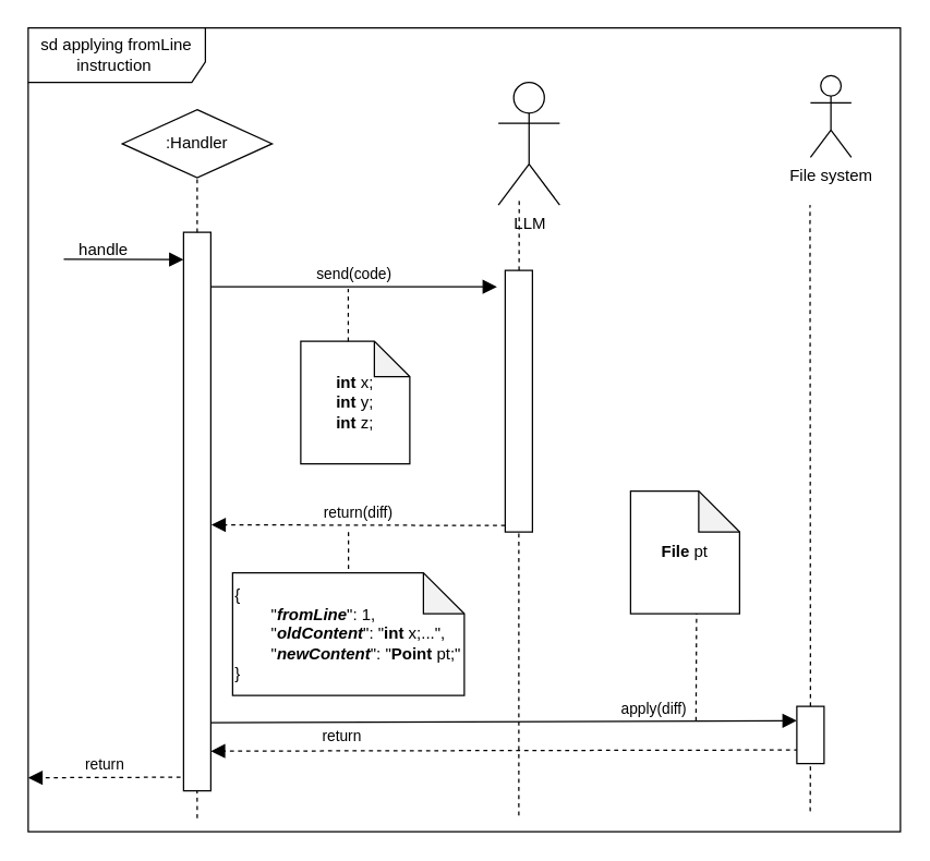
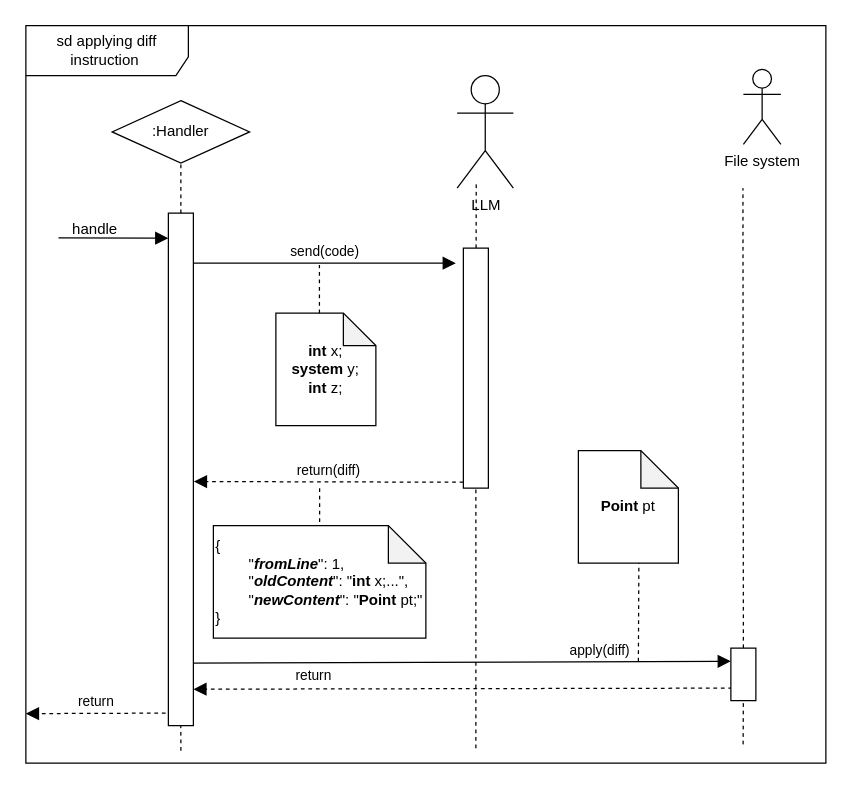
  <mxCell id="0" />
  <mxCell id="1" parent="0" />
  <mxCell id="2" value="" style="endArrow=none;dashed=1;html=1;rounded=0;entryX=0.5;entryY=1;entryDx=0;entryDy=0;" edge="1" parent="1"><mxGeometry width="50" height="50" relative="1" as="geometry"><mxPoint x="593.8" y="595" as="sourcePoint" /><mxPoint x="594" y="555" as="targetPoint" /></mxGeometry></mxCell>
- <mxCell id="3" value="sd applying fromLine instruction&amp;nbsp;" style="shape=umlFrame;whiteSpace=wrap;html=1;pointerEvents=0;width=130;height=40;" vertex="1" parent="1"><mxGeometry x="20" y="20" width="640" height="590" as="geometry" /></mxCell>
+ <mxCell id="3" value="sd applying diff instruction&amp;nbsp;" style="shape=umlFrame;whiteSpace=wrap;html=1;pointerEvents=0;width=130;height=40;" vertex="1" parent="1"><mxGeometry x="20" y="20" width="640" height="590" as="geometry" /></mxCell>
  <mxCell id="4" value=":Handler" style="rhombus;html=1;whiteSpace=wrap;" parent="1" vertex="1"><mxGeometry x="89" y="80" width="110" height="50" as="geometry" /></mxCell>
  <mxCell id="5" value="LLM" style="shape=umlActor;verticalLabelPosition=bottom;verticalAlign=top;html=1;" parent="1" vertex="1"><mxGeometry x="365" y="60" width="45" height="90" as="geometry" /></mxCell>
  <mxCell id="6" value="" style="endArrow=none;dashed=1;html=1;rounded=0;exitX=0.5;exitY=0;exitDx=0;exitDy=0;" parent="1" edge="1" source="24"><mxGeometry width="50" height="50" relative="1" as="geometry"><mxPoint x="593.66" y="488" as="sourcePoint" /><mxPoint x="593.66" y="150" as="targetPoint" /></mxGeometry></mxCell>
  <mxCell id="7" value="send(code)" style="html=1;verticalAlign=bottom;endArrow=block;curved=0;rounded=0;endSize=8;" parent="1" edge="1"><mxGeometry width="80" relative="1" as="geometry"><mxPoint x="154" y="210" as="sourcePoint" /><mxPoint x="364" y="210" as="targetPoint" /></mxGeometry></mxCell>
- <mxCell id="8" value="&lt;b&gt;int &lt;/b&gt;x;&lt;div&gt;&lt;b&gt;int &lt;/b&gt;y;&lt;/div&gt;&lt;div&gt;&lt;b&gt;int &lt;/b&gt;z;&lt;/div&gt;" style="shape=note;whiteSpace=wrap;html=1;backgroundOutline=1;darkOpacity=0.05;size=26;" parent="1" vertex="1"><mxGeometry x="220" y="250" width="80" height="90" as="geometry" /></mxCell>
+ <mxCell id="8" value="&lt;b&gt;int &lt;/b&gt;x;&lt;div&gt;&lt;b&gt;system &lt;/b&gt;y;&lt;/div&gt;&lt;div&gt;&lt;b&gt;int &lt;/b&gt;z;&lt;/div&gt;" style="shape=note;whiteSpace=wrap;html=1;backgroundOutline=1;darkOpacity=0.05;size=26;" parent="1" vertex="1"><mxGeometry x="220" y="250" width="80" height="90" as="geometry" /></mxCell>
  <mxCell id="9" value="{&lt;div&gt;&lt;span style=&quot;white-space: pre;&quot;&gt;&#09;&lt;/span&gt;&quot;&lt;b&gt;&lt;i&gt;fromLine&lt;/i&gt;&lt;/b&gt;&quot;: 1,&lt;/div&gt;&lt;div&gt;&lt;span style=&quot;white-space: pre;&quot;&gt;&#09;&lt;/span&gt;&quot;&lt;i style=&quot;font-weight: bold;&quot;&gt;oldContent&lt;/i&gt;&quot;: &quot;&lt;b&gt;int &lt;/b&gt;x;...&quot;,&lt;/div&gt;&lt;div&gt;&lt;span style=&quot;white-space: pre;&quot;&gt;&#09;&lt;/span&gt;&quot;&lt;b&gt;&lt;i&gt;newContent&lt;/i&gt;&lt;/b&gt;&quot;: &quot;&lt;b&gt;Point&lt;/b&gt; pt;&quot;&lt;br&gt;&lt;div&gt;}&lt;/div&gt;&lt;/div&gt;" style="shape=note;whiteSpace=wrap;html=1;backgroundOutline=1;darkOpacity=0.05;align=left;" parent="1" vertex="1"><mxGeometry x="170" y="420" width="170" height="90" as="geometry" /></mxCell>
  <mxCell id="10" value="File system" style="shape=umlActor;verticalLabelPosition=bottom;verticalAlign=top;html=1;" parent="1" vertex="1"><mxGeometry x="594" y="55" width="30" height="60" as="geometry" /></mxCell>
  <mxCell id="11" value="apply(diff)" style="html=1;verticalAlign=bottom;endArrow=block;curved=0;rounded=0;endSize=8;entryX=0;entryY=0.25;entryDx=0;entryDy=0;" parent="1" edge="1" target="24"><mxGeometry x="0.516" width="80" relative="1" as="geometry"><mxPoint x="150" y="530" as="sourcePoint" /><mxPoint x="580" y="530" as="targetPoint" /><mxPoint as="offset" /></mxGeometry></mxCell>
- <mxCell id="12" value="&lt;b&gt;File &lt;/b&gt;pt" style="shape=note;whiteSpace=wrap;html=1;backgroundOutline=1;darkOpacity=0.05;" parent="1" vertex="1"><mxGeometry x="462" y="360" width="80" height="90" as="geometry" /></mxCell>
+ <mxCell id="12" value="&lt;b&gt;Point &lt;/b&gt;pt" style="shape=note;whiteSpace=wrap;html=1;backgroundOutline=1;darkOpacity=0.05;" parent="1" vertex="1"><mxGeometry x="462" y="360" width="80" height="90" as="geometry" /></mxCell>
  <mxCell id="13" value="return" style="html=1;verticalAlign=bottom;endArrow=block;dashed=1;endSize=8;curved=0;rounded=0;endFill=1;entryX=0.999;entryY=0.874;entryDx=0;entryDy=0;entryPerimeter=0;" parent="1" edge="1"><mxGeometry x="0.554" y="-2" relative="1" as="geometry"><mxPoint x="585" y="550" as="sourcePoint" /><mxPoint x="153.98" y="550.86" as="targetPoint" /><mxPoint as="offset" /></mxGeometry></mxCell>
  <mxCell id="14" value="" style="endArrow=none;dashed=1;html=1;rounded=0;" edge="1" parent="1"><mxGeometry width="50" height="50" relative="1" as="geometry"><mxPoint x="144.01" y="600" as="sourcePoint" /><mxPoint x="143.922" y="580" as="targetPoint" /><Array as="points"><mxPoint x="144.01" y="590" /></Array></mxGeometry></mxCell>
  <mxCell id="15" value="" style="rounded=0;whiteSpace=wrap;html=1;" vertex="1" parent="1"><mxGeometry x="134" y="170" width="20" height="410" as="geometry" /></mxCell>
  <mxCell id="16" value="" style="endArrow=block;html=1;rounded=0;endFill=1;exitX=0.018;exitY=0.729;exitDx=0;exitDy=0;exitPerimeter=0;endSize=8;startSize=8;" edge="1" parent="1" source="17"><mxGeometry width="50" height="50" relative="1" as="geometry"><mxPoint x="26.46" y="189.88" as="sourcePoint" /><mxPoint x="134" y="190" as="targetPoint" /></mxGeometry></mxCell>
  <mxCell id="17" value="handle" style="text;html=1;align=center;verticalAlign=middle;resizable=0;points=[];autosize=1;strokeColor=none;fillColor=none;" vertex="1" parent="1"><mxGeometry x="45" y="168" width="60" height="30" as="geometry" /></mxCell>
  <mxCell id="18" value="return" style="html=1;verticalAlign=bottom;endArrow=block;dashed=1;endSize=8;curved=0;rounded=0;endFill=1;entryX=0.003;entryY=0.899;entryDx=0;entryDy=0;entryPerimeter=0;" edge="1" parent="1"><mxGeometry relative="1" as="geometry"><mxPoint x="131.78" y="570" as="sourcePoint" /><mxPoint x="20" y="570.41" as="targetPoint" /></mxGeometry></mxCell>
  <mxCell id="19" value="" style="endArrow=none;dashed=1;html=1;rounded=0;" edge="1" parent="1" source="21"><mxGeometry width="50" height="50" relative="1" as="geometry"><mxPoint x="379.29" y="585" as="sourcePoint" /><mxPoint x="380.29" y="145" as="targetPoint" /></mxGeometry></mxCell>
  <mxCell id="20" value="" style="endArrow=none;dashed=1;html=1;rounded=0;entryX=0.5;entryY=1;entryDx=0;entryDy=0;" edge="1" parent="1" target="21"><mxGeometry width="50" height="50" relative="1" as="geometry"><mxPoint x="380" y="598.08" as="sourcePoint" /><mxPoint x="379.8" y="400" as="targetPoint" /></mxGeometry></mxCell>
  <mxCell id="21" value="" style="rounded=0;whiteSpace=wrap;html=1;" parent="1" vertex="1"><mxGeometry x="370" y="198" width="20" height="192" as="geometry" /></mxCell>
  <mxCell id="22" value="return(diff)" style="html=1;verticalAlign=bottom;endArrow=block;dashed=1;endSize=8;curved=0;rounded=0;endFill=1;entryX=1.019;entryY=0.462;entryDx=0;entryDy=0;entryPerimeter=0;" edge="1" parent="1"><mxGeometry relative="1" as="geometry"><mxPoint x="370" y="385.27" as="sourcePoint" /><mxPoint x="154.38" y="384.73" as="targetPoint" /></mxGeometry></mxCell>
  <mxCell id="23" value="" style="endArrow=none;dashed=1;html=1;rounded=0;entryX=0.605;entryY=1.014;entryDx=0;entryDy=0;entryPerimeter=0;" edge="1" parent="1"><mxGeometry width="50" height="50" relative="1" as="geometry"><mxPoint x="510" y="528.74" as="sourcePoint" /><mxPoint x="510.4" y="450" as="targetPoint" /></mxGeometry></mxCell>
  <mxCell id="24" value="" style="rounded=0;whiteSpace=wrap;html=1;" vertex="1" parent="1"><mxGeometry x="584" y="518" width="20" height="42" as="geometry" /></mxCell>
  <mxCell id="25" value="" style="endArrow=none;dashed=1;html=1;rounded=0;exitX=0.5;exitY=0;exitDx=0;exitDy=0;exitPerimeter=0;" edge="1" parent="1"><mxGeometry width="50" height="50" relative="1" as="geometry"><mxPoint x="255" y="417" as="sourcePoint" /><mxPoint x="255" y="387" as="targetPoint" /></mxGeometry></mxCell>
  <mxCell id="26" value="" style="endArrow=none;dashed=1;html=1;rounded=0;exitX=0.625;exitY=-0.016;exitDx=0;exitDy=0;exitPerimeter=0;" edge="1" parent="1"><mxGeometry width="50" height="50" relative="1" as="geometry"><mxPoint x="254.84" y="250" as="sourcePoint" /><mxPoint x="254.84" y="211.44" as="targetPoint" /></mxGeometry></mxCell>
  <mxCell id="27" value="" style="endArrow=none;dashed=1;html=1;rounded=0;exitX=0.5;exitY=0;exitDx=0;exitDy=0;entryX=0.5;entryY=1;entryDx=0;entryDy=0;" edge="1" parent="1" source="15" target="4"><mxGeometry width="50" height="50" relative="1" as="geometry"><mxPoint x="130" y="170" as="sourcePoint" /><mxPoint x="180" y="120" as="targetPoint" /></mxGeometry></mxCell>
